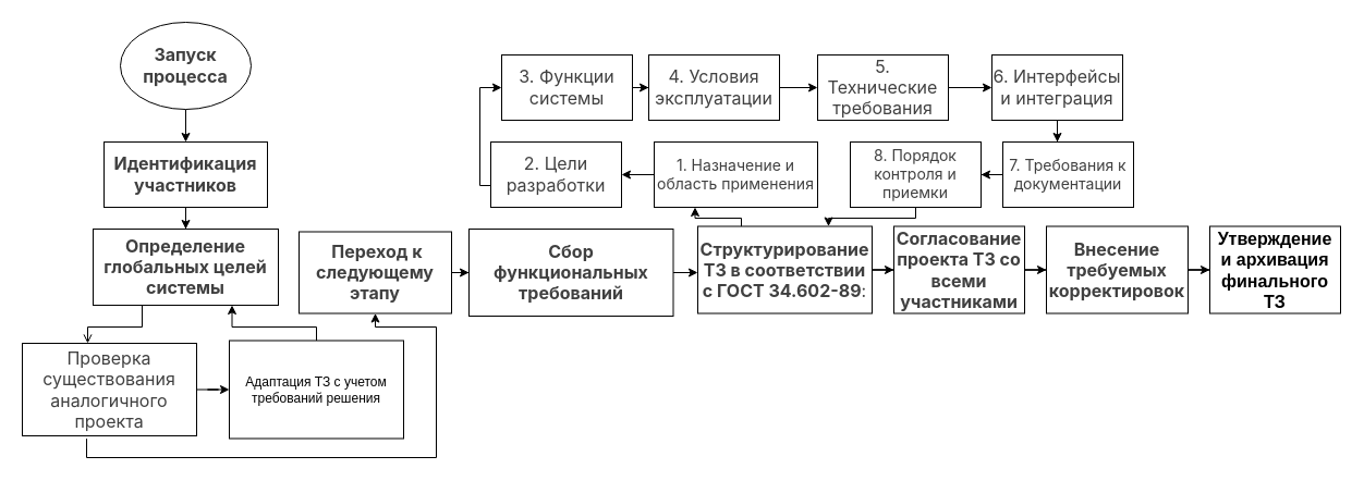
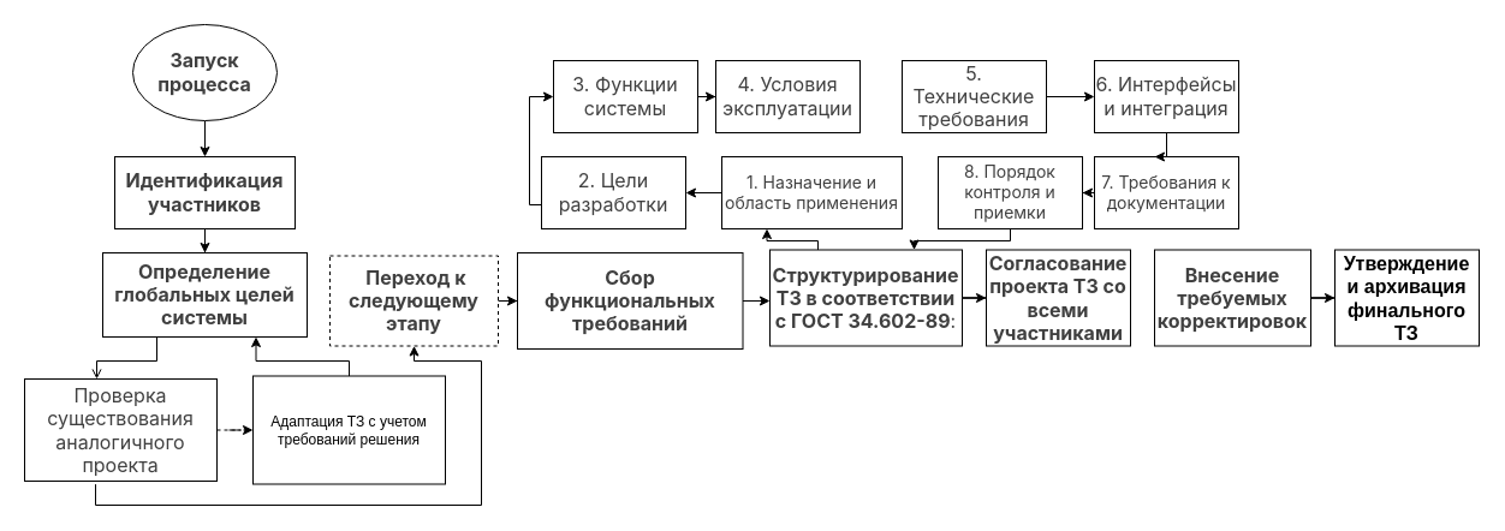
  <mxCell id="0" />
  <mxCell id="1" parent="0" />
  <mxCell id="2" value="" style="edgeStyle=orthogonalEdgeStyle;rounded=0;orthogonalLoop=1;jettySize=auto;html=1;" edge="1" parent="1" source="3" target="7"><mxGeometry relative="1" as="geometry" /></mxCell>
  <mxCell id="3" value="&lt;strong style=&quot;color: rgb(64, 64, 64); font-family: DeepSeek-CJK-patch, Inter, system-ui, -apple-system, BlinkMacSystemFont, &amp;quot;Segoe UI&amp;quot;, Roboto, &amp;quot;Noto Sans&amp;quot;, Ubuntu, Cantarell, &amp;quot;Helvetica Neue&amp;quot;, Oxygen, &amp;quot;Open Sans&amp;quot;, sans-serif; font-size: 16.002px; text-align: left; background-color: rgb(255, 255, 255);&quot;&gt;Идентификация участников&lt;/strong&gt;" style="rounded=0;whiteSpace=wrap;html=1;" vertex="1" parent="1"><mxGeometry x="95" y="130" width="150" height="60" as="geometry" /></mxCell>
  <mxCell id="4" style="edgeStyle=orthogonalEdgeStyle;rounded=0;orthogonalLoop=1;jettySize=auto;html=1;entryX=0.5;entryY=0;entryDx=0;entryDy=0;" edge="1" parent="1" source="5" target="3"><mxGeometry relative="1" as="geometry" /></mxCell>
  <mxCell id="5" value="&lt;strong style=&quot;color: rgb(64, 64, 64); font-family: DeepSeek-CJK-patch, Inter, system-ui, -apple-system, BlinkMacSystemFont, &amp;quot;Segoe UI&amp;quot;, Roboto, &amp;quot;Noto Sans&amp;quot;, Ubuntu, Cantarell, &amp;quot;Helvetica Neue&amp;quot;, Oxygen, &amp;quot;Open Sans&amp;quot;, sans-serif; font-size: 16.002px; text-align: left; background-color: rgb(255, 255, 255);&quot;&gt;Запуск процесса&lt;/strong&gt;" style="ellipse;whiteSpace=wrap;html=1;" vertex="1" parent="1"><mxGeometry x="110" y="20" width="120" height="80" as="geometry" /></mxCell>
  <mxCell id="6" value="" style="edgeStyle=orthogonalEdgeStyle;rounded=0;orthogonalLoop=1;jettySize=auto;html=1;endArrow=open;" edge="1" parent="1" source="7" target="13"><mxGeometry relative="1" as="geometry"><Array as="points"><mxPoint x="130" y="300" /><mxPoint x="80" y="300" /></Array></mxGeometry></mxCell>
  <mxCell id="7" value="&lt;strong style=&quot;color: rgb(64, 64, 64); font-family: DeepSeek-CJK-patch, Inter, system-ui, -apple-system, BlinkMacSystemFont, &amp;quot;Segoe UI&amp;quot;, Roboto, &amp;quot;Noto Sans&amp;quot;, Ubuntu, Cantarell, &amp;quot;Helvetica Neue&amp;quot;, Oxygen, &amp;quot;Open Sans&amp;quot;, sans-serif; font-size: 16.002px; text-align: left; background-color: rgb(255, 255, 255);&quot;&gt;Определение глобальных целей системы&lt;/strong&gt;" style="rounded=0;whiteSpace=wrap;html=1;" vertex="1" parent="1"><mxGeometry x="85" y="210" width="170" height="70" as="geometry" /></mxCell>
  <mxCell id="8" style="edgeStyle=orthogonalEdgeStyle;rounded=0;orthogonalLoop=1;jettySize=auto;html=1;entryX=0;entryY=0.5;entryDx=0;entryDy=0;" edge="1" parent="1" source="9" target="11"><mxGeometry relative="1" as="geometry" /></mxCell>
- <mxCell id="9" value="&lt;span style=&quot;color: rgb(64, 64, 64); font-family: DeepSeek-CJK-patch, Inter, system-ui, -apple-system, BlinkMacSystemFont, &amp;quot;Segoe UI&amp;quot;, Roboto, &amp;quot;Noto Sans&amp;quot;, Ubuntu, Cantarell, &amp;quot;Helvetica Neue&amp;quot;, Oxygen, &amp;quot;Open Sans&amp;quot;, sans-serif; font-size: 16.002px; text-align: left; background-color: rgb(255, 255, 255);&quot;&gt;&lt;b&gt;&amp;nbsp;Переход к следующему этапу&lt;/b&gt;&lt;/span&gt;" style="rounded=0;whiteSpace=wrap;html=1;" vertex="1" parent="1"><mxGeometry x="274" y="212.5" width="140" height="75" as="geometry" /></mxCell>
+ <mxCell id="9" value="&lt;span style=&quot;color: rgb(64, 64, 64); font-family: DeepSeek-CJK-patch, Inter, system-ui, -apple-system, BlinkMacSystemFont, &amp;quot;Segoe UI&amp;quot;, Roboto, &amp;quot;Noto Sans&amp;quot;, Ubuntu, Cantarell, &amp;quot;Helvetica Neue&amp;quot;, Oxygen, &amp;quot;Open Sans&amp;quot;, sans-serif; font-size: 16.002px; text-align: left; background-color: rgb(255, 255, 255);&quot;&gt;&lt;b&gt;&amp;nbsp;Переход к следующему этапу&lt;/b&gt;&lt;/span&gt;" style="rounded=0;whiteSpace=wrap;html=1;dashed=1;" vertex="1" parent="1"><mxGeometry x="274" y="212.5" width="140" height="75" as="geometry" /></mxCell>
  <mxCell id="10" value="" style="edgeStyle=orthogonalEdgeStyle;rounded=0;orthogonalLoop=1;jettySize=auto;html=1;" edge="1" parent="1" source="11" target="19"><mxGeometry relative="1" as="geometry"><Array as="points"><mxPoint x="670" y="243" /><mxPoint x="670" y="243" /></Array></mxGeometry></mxCell>
  <mxCell id="11" value="&lt;strong style=&quot;color: rgb(64, 64, 64); font-family: DeepSeek-CJK-patch, Inter, system-ui, -apple-system, BlinkMacSystemFont, &amp;quot;Segoe UI&amp;quot;, Roboto, &amp;quot;Noto Sans&amp;quot;, Ubuntu, Cantarell, &amp;quot;Helvetica Neue&amp;quot;, Oxygen, &amp;quot;Open Sans&amp;quot;, sans-serif; font-size: 16.002px; text-align: left; background-color: rgb(255, 255, 255);&quot;&gt;Сбор функциональных требований&lt;/strong&gt;" style="whiteSpace=wrap;html=1;rounded=0;" vertex="1" parent="1"><mxGeometry x="430" y="210" width="187.5" height="80" as="geometry" /></mxCell>
- <mxCell id="12" value="" style="edgeStyle=orthogonalEdgeStyle;rounded=0;orthogonalLoop=1;jettySize=auto;html=1;" edge="1" parent="1" source="13" target="15"><mxGeometry relative="1" as="geometry" /></mxCell>
+ <mxCell id="12" value="" style="edgeStyle=orthogonalEdgeStyle;rounded=0;orthogonalLoop=1;jettySize=auto;html=1;dashed=1;" edge="1" parent="1" source="13" target="15"><mxGeometry relative="1" as="geometry" /></mxCell>
  <mxCell id="13" value="&lt;span style=&quot;color: rgb(64, 64, 64); font-family: DeepSeek-CJK-patch, Inter, system-ui, -apple-system, BlinkMacSystemFont, &amp;quot;Segoe UI&amp;quot;, Roboto, &amp;quot;Noto Sans&amp;quot;, Ubuntu, Cantarell, &amp;quot;Helvetica Neue&amp;quot;, Oxygen, &amp;quot;Open Sans&amp;quot;, sans-serif; font-size: 16.002px; text-align: left; background-color: rgb(255, 255, 255);&quot;&gt;Проверка существования аналогичного проекта&lt;/span&gt;" style="whiteSpace=wrap;html=1;rounded=0;" vertex="1" parent="1"><mxGeometry x="20" y="315" width="160" height="85" as="geometry" /></mxCell>
  <mxCell id="14" style="edgeStyle=orthogonalEdgeStyle;rounded=0;orthogonalLoop=1;jettySize=auto;html=1;entryX=0.75;entryY=1;entryDx=0;entryDy=0;" edge="1" parent="1" source="15" target="7"><mxGeometry relative="1" as="geometry"><Array as="points"><mxPoint x="290" y="300" /><mxPoint x="213" y="300" /></Array></mxGeometry></mxCell>
  <mxCell id="15" value="&lt;div style=&quot;&quot;&gt;Адаптация ТЗ с учетом требований решения&lt;/div&gt;" style="whiteSpace=wrap;html=1;rounded=0;align=center;" vertex="1" parent="1"><mxGeometry x="210" y="312.5" width="160" height="90" as="geometry" /></mxCell>
  <mxCell id="16" value="" style="endArrow=classic;html=1;rounded=0;entryX=0.5;entryY=1;entryDx=0;entryDy=0;exitX=0.369;exitY=1.031;exitDx=0;exitDy=0;exitPerimeter=0;" edge="1" parent="1" source="13" target="9"><mxGeometry width="50" height="50" relative="1" as="geometry"><mxPoint x="80" y="420" as="sourcePoint" /><mxPoint x="470" y="390" as="targetPoint" /><Array as="points"><mxPoint x="79" y="420" /><mxPoint x="400" y="420" /><mxPoint x="400" y="300" /><mxPoint x="344" y="300" /></Array></mxGeometry></mxCell>
  <mxCell id="17" style="edgeStyle=orthogonalEdgeStyle;rounded=0;orthogonalLoop=1;jettySize=auto;html=1;exitX=0.25;exitY=0;exitDx=0;exitDy=0;entryX=0.25;entryY=1;entryDx=0;entryDy=0;" edge="1" parent="1" source="19" target="21"><mxGeometry relative="1" as="geometry"><Array as="points"><mxPoint x="680" y="200" /><mxPoint x="637" y="200" /></Array></mxGeometry></mxCell>
  <mxCell id="18" value="" style="edgeStyle=orthogonalEdgeStyle;rounded=0;orthogonalLoop=1;jettySize=auto;html=1;" edge="1" parent="1" source="19" target="36"><mxGeometry relative="1" as="geometry" /></mxCell>
  <mxCell id="19" value="&lt;strong style=&quot;color: rgb(64, 64, 64); font-family: DeepSeek-CJK-patch, Inter, system-ui, -apple-system, BlinkMacSystemFont, &amp;quot;Segoe UI&amp;quot;, Roboto, &amp;quot;Noto Sans&amp;quot;, Ubuntu, Cantarell, &amp;quot;Helvetica Neue&amp;quot;, Oxygen, &amp;quot;Open Sans&amp;quot;, sans-serif; font-size: 16.002px; text-align: left; background-color: rgb(255, 255, 255);&quot;&gt;Структурирование ТЗ в соответствии с ГОСТ 34.602-89&lt;/strong&gt;&lt;span style=&quot;color: rgb(64, 64, 64); font-family: DeepSeek-CJK-patch, Inter, system-ui, -apple-system, BlinkMacSystemFont, &amp;quot;Segoe UI&amp;quot;, Roboto, &amp;quot;Noto Sans&amp;quot;, Ubuntu, Cantarell, &amp;quot;Helvetica Neue&amp;quot;, Oxygen, &amp;quot;Open Sans&amp;quot;, sans-serif; font-size: 16.002px; text-align: left; background-color: rgb(255, 255, 255);&quot;&gt;:&lt;/span&gt;" style="whiteSpace=wrap;html=1;rounded=0;" vertex="1" parent="1"><mxGeometry x="640" y="207.5" width="160" height="80" as="geometry" /></mxCell>
  <mxCell id="20" style="edgeStyle=orthogonalEdgeStyle;rounded=0;orthogonalLoop=1;jettySize=auto;html=1;entryX=1;entryY=0.5;entryDx=0;entryDy=0;" edge="1" parent="1" source="21" target="23"><mxGeometry relative="1" as="geometry" /></mxCell>
  <mxCell id="21" value="&lt;span style=&quot;color: rgb(64, 64, 64); font-family: DeepSeek-CJK-patch, Inter, system-ui, -apple-system, BlinkMacSystemFont, &amp;quot;Segoe UI&amp;quot;, Roboto, &amp;quot;Noto Sans&amp;quot;, Ubuntu, Cantarell, &amp;quot;Helvetica Neue&amp;quot;, Oxygen, &amp;quot;Open Sans&amp;quot;, sans-serif; text-align: left; background-color: rgb(255, 255, 255);&quot;&gt;&lt;font style=&quot;font-size: 14px;&quot;&gt;1. Назначение и область применения&lt;/font&gt;&lt;/span&gt;" style="rounded=0;whiteSpace=wrap;html=1;" vertex="1" parent="1"><mxGeometry x="600" y="130" width="150" height="60" as="geometry" /></mxCell>
  <mxCell id="22" style="edgeStyle=orthogonalEdgeStyle;rounded=0;orthogonalLoop=1;jettySize=auto;html=1;entryX=0;entryY=0.5;entryDx=0;entryDy=0;" edge="1" parent="1" source="23" target="25"><mxGeometry relative="1" as="geometry"><mxPoint x="380" y="90" as="targetPoint" /><Array as="points"><mxPoint x="440" y="170" /><mxPoint x="440" y="80" /></Array></mxGeometry></mxCell>
  <mxCell id="23" value="&lt;span style=&quot;color: rgb(64, 64, 64); font-family: DeepSeek-CJK-patch, Inter, system-ui, -apple-system, BlinkMacSystemFont, &amp;quot;Segoe UI&amp;quot;, Roboto, &amp;quot;Noto Sans&amp;quot;, Ubuntu, Cantarell, &amp;quot;Helvetica Neue&amp;quot;, Oxygen, &amp;quot;Open Sans&amp;quot;, sans-serif; font-size: 16.002px; text-align: left; background-color: rgb(255, 255, 255);&quot;&gt;2. Цели разработки&lt;/span&gt;" style="rounded=0;whiteSpace=wrap;html=1;" vertex="1" parent="1"><mxGeometry x="450" y="130" width="120" height="60" as="geometry" /></mxCell>
  <mxCell id="24" style="edgeStyle=orthogonalEdgeStyle;rounded=0;orthogonalLoop=1;jettySize=auto;html=1;entryX=0;entryY=0.5;entryDx=0;entryDy=0;" edge="1" parent="1" source="25" target="27"><mxGeometry relative="1" as="geometry" /></mxCell>
  <mxCell id="25" value="&lt;span style=&quot;color: rgb(64, 64, 64); font-family: DeepSeek-CJK-patch, Inter, system-ui, -apple-system, BlinkMacSystemFont, &amp;quot;Segoe UI&amp;quot;, Roboto, &amp;quot;Noto Sans&amp;quot;, Ubuntu, Cantarell, &amp;quot;Helvetica Neue&amp;quot;, Oxygen, &amp;quot;Open Sans&amp;quot;, sans-serif; font-size: 16.002px; text-align: left; background-color: rgb(255, 255, 255);&quot;&gt;3. Функции системы&lt;/span&gt;" style="whiteSpace=wrap;html=1;rounded=0;" vertex="1" parent="1"><mxGeometry x="460" y="50" width="120" height="60" as="geometry" /></mxCell>
- <mxCell id="26" value="" style="edgeStyle=orthogonalEdgeStyle;rounded=0;orthogonalLoop=1;jettySize=auto;html=1;" edge="1" parent="1" source="27" target="29"><mxGeometry relative="1" as="geometry" /></mxCell>
  <mxCell id="27" value="&lt;span style=&quot;color: rgb(64, 64, 64); font-family: DeepSeek-CJK-patch, Inter, system-ui, -apple-system, BlinkMacSystemFont, &amp;quot;Segoe UI&amp;quot;, Roboto, &amp;quot;Noto Sans&amp;quot;, Ubuntu, Cantarell, &amp;quot;Helvetica Neue&amp;quot;, Oxygen, &amp;quot;Open Sans&amp;quot;, sans-serif; font-size: 16.002px; text-align: left; background-color: rgb(255, 255, 255);&quot;&gt;4. Условия эксплуатации&lt;/span&gt;" style="whiteSpace=wrap;html=1;rounded=0;" vertex="1" parent="1"><mxGeometry x="595" y="50" width="120" height="60" as="geometry" /></mxCell>
  <mxCell id="28" value="" style="edgeStyle=orthogonalEdgeStyle;rounded=0;orthogonalLoop=1;jettySize=auto;html=1;" edge="1" parent="1" source="29" target="30"><mxGeometry relative="1" as="geometry" /></mxCell>
  <mxCell id="29" value="&lt;span style=&quot;color: rgb(64, 64, 64); font-family: DeepSeek-CJK-patch, Inter, system-ui, -apple-system, BlinkMacSystemFont, &amp;quot;Segoe UI&amp;quot;, Roboto, &amp;quot;Noto Sans&amp;quot;, Ubuntu, Cantarell, &amp;quot;Helvetica Neue&amp;quot;, Oxygen, &amp;quot;Open Sans&amp;quot;, sans-serif; font-size: 16.002px; text-align: left; background-color: rgb(255, 255, 255);&quot;&gt;5. Технические требования&lt;/span&gt;" style="whiteSpace=wrap;html=1;rounded=0;" vertex="1" parent="1"><mxGeometry x="750" y="50" width="120" height="60" as="geometry" /></mxCell>
  <mxCell id="30" value="&lt;span style=&quot;color: rgb(64, 64, 64); font-family: DeepSeek-CJK-patch, Inter, system-ui, -apple-system, BlinkMacSystemFont, &amp;quot;Segoe UI&amp;quot;, Roboto, &amp;quot;Noto Sans&amp;quot;, Ubuntu, Cantarell, &amp;quot;Helvetica Neue&amp;quot;, Oxygen, &amp;quot;Open Sans&amp;quot;, sans-serif; font-size: 16.002px; text-align: left; background-color: rgb(255, 255, 255);&quot;&gt;6. Интерфейсы и интеграция&lt;/span&gt;" style="whiteSpace=wrap;html=1;rounded=0;" vertex="1" parent="1"><mxGeometry x="910" y="50" width="120" height="60" as="geometry" /></mxCell>
  <mxCell id="31" value="" style="edgeStyle=orthogonalEdgeStyle;rounded=0;orthogonalLoop=1;jettySize=auto;html=1;" edge="1" parent="1" source="32" target="34"><mxGeometry relative="1" as="geometry" /></mxCell>
- <mxCell id="32" value="&lt;span style=&quot;color: rgb(64, 64, 64); font-family: DeepSeek-CJK-patch, Inter, system-ui, -apple-system, BlinkMacSystemFont, &amp;quot;Segoe UI&amp;quot;, Roboto, &amp;quot;Noto Sans&amp;quot;, Ubuntu, Cantarell, &amp;quot;Helvetica Neue&amp;quot;, Oxygen, &amp;quot;Open Sans&amp;quot;, sans-serif; text-align: left; background-color: rgb(255, 255, 255);&quot;&gt;&lt;font style=&quot;font-size: 14px;&quot;&gt;7. Требования к документации&lt;/font&gt;&lt;/span&gt;" style="whiteSpace=wrap;html=1;rounded=0;" vertex="1" parent="1"><mxGeometry x="920" y="130" width="120" height="60" as="geometry" /></mxCell>
+ <mxCell id="32" value="&lt;span style=&quot;color: rgb(64, 64, 64); font-family: DeepSeek-CJK-patch, Inter, system-ui, -apple-system, BlinkMacSystemFont, &amp;quot;Segoe UI&amp;quot;, Roboto, &amp;quot;Noto Sans&amp;quot;, Ubuntu, Cantarell, &amp;quot;Helvetica Neue&amp;quot;, Oxygen, &amp;quot;Open Sans&amp;quot;, sans-serif; text-align: left; background-color: rgb(255, 255, 255);&quot;&gt;&lt;font style=&quot;font-size: 14px;&quot;&gt;7. Требования к документации&lt;/font&gt;&lt;/span&gt;" style="whiteSpace=wrap;html=1;rounded=0;" vertex="1" parent="1"><mxGeometry x="910" y="130" width="120" height="60" as="geometry" /></mxCell>
  <mxCell id="33" style="edgeStyle=orthogonalEdgeStyle;rounded=0;orthogonalLoop=1;jettySize=auto;html=1;entryX=0.5;entryY=0;entryDx=0;entryDy=0;" edge="1" parent="1"><mxGeometry relative="1" as="geometry"><mxPoint x="880" y="190" as="sourcePoint" /><mxPoint x="760" y="207.5" as="targetPoint" /><Array as="points"><mxPoint x="840" y="190" /><mxPoint x="840" y="200" /><mxPoint x="760" y="200" /></Array></mxGeometry></mxCell>
  <mxCell id="34" value="&lt;span style=&quot;color: rgb(64, 64, 64); font-family: DeepSeek-CJK-patch, Inter, system-ui, -apple-system, BlinkMacSystemFont, &amp;quot;Segoe UI&amp;quot;, Roboto, &amp;quot;Noto Sans&amp;quot;, Ubuntu, Cantarell, &amp;quot;Helvetica Neue&amp;quot;, Oxygen, &amp;quot;Open Sans&amp;quot;, sans-serif; text-align: left; background-color: rgb(255, 255, 255);&quot;&gt;&lt;font style=&quot;font-size: 14px;&quot;&gt;8. Порядок контроля и приемки&lt;/font&gt;&lt;/span&gt;" style="whiteSpace=wrap;html=1;rounded=0;" vertex="1" parent="1"><mxGeometry x="780" y="130" width="120" height="60" as="geometry" /></mxCell>
- <mxCell id="35" value="" style="edgeStyle=orthogonalEdgeStyle;rounded=0;orthogonalLoop=1;jettySize=auto;html=1;" edge="1" parent="1" source="36" target="38"><mxGeometry relative="1" as="geometry" /></mxCell>
  <mxCell id="36" value="&lt;strong style=&quot;color: rgb(64, 64, 64); font-family: DeepSeek-CJK-patch, Inter, system-ui, -apple-system, BlinkMacSystemFont, &amp;quot;Segoe UI&amp;quot;, Roboto, &amp;quot;Noto Sans&amp;quot;, Ubuntu, Cantarell, &amp;quot;Helvetica Neue&amp;quot;, Oxygen, &amp;quot;Open Sans&amp;quot;, sans-serif; font-size: 16.002px; text-align: left; background-color: rgb(255, 255, 255);&quot;&gt;Согласование проекта ТЗ со всеми участниками&lt;/strong&gt;" style="whiteSpace=wrap;html=1;rounded=0;" vertex="1" parent="1"><mxGeometry x="820" y="207.5" width="120" height="80" as="geometry" /></mxCell>
  <mxCell id="37" value="" style="edgeStyle=orthogonalEdgeStyle;rounded=0;orthogonalLoop=1;jettySize=auto;html=1;" edge="1" parent="1" source="38" target="39"><mxGeometry relative="1" as="geometry" /></mxCell>
  <mxCell id="38" value="&lt;strong style=&quot;color: rgb(64, 64, 64); font-family: DeepSeek-CJK-patch, Inter, system-ui, -apple-system, BlinkMacSystemFont, &amp;quot;Segoe UI&amp;quot;, Roboto, &amp;quot;Noto Sans&amp;quot;, Ubuntu, Cantarell, &amp;quot;Helvetica Neue&amp;quot;, Oxygen, &amp;quot;Open Sans&amp;quot;, sans-serif; font-size: 16.002px; text-align: left; background-color: rgb(255, 255, 255);&quot;&gt;Внесение требуемых корректировок&lt;/strong&gt;" style="whiteSpace=wrap;html=1;rounded=0;" vertex="1" parent="1"><mxGeometry x="960" y="207.5" width="130" height="80" as="geometry" /></mxCell>
  <mxCell id="39" value="&lt;b&gt;&lt;font style=&quot;font-size: 16px;&quot;&gt;Утверждение и архивация финального ТЗ&lt;/font&gt;&lt;/b&gt;" style="whiteSpace=wrap;html=1;rounded=0;" vertex="1" parent="1"><mxGeometry x="1110" y="207.5" width="120" height="80" as="geometry" /></mxCell>
  <mxCell id="40" style="edgeStyle=orthogonalEdgeStyle;rounded=0;orthogonalLoop=1;jettySize=auto;html=1;entryX=0.417;entryY=0;entryDx=0;entryDy=0;entryPerimeter=0;" edge="1" parent="1" source="30" target="32"><mxGeometry relative="1" as="geometry" /></mxCell>
